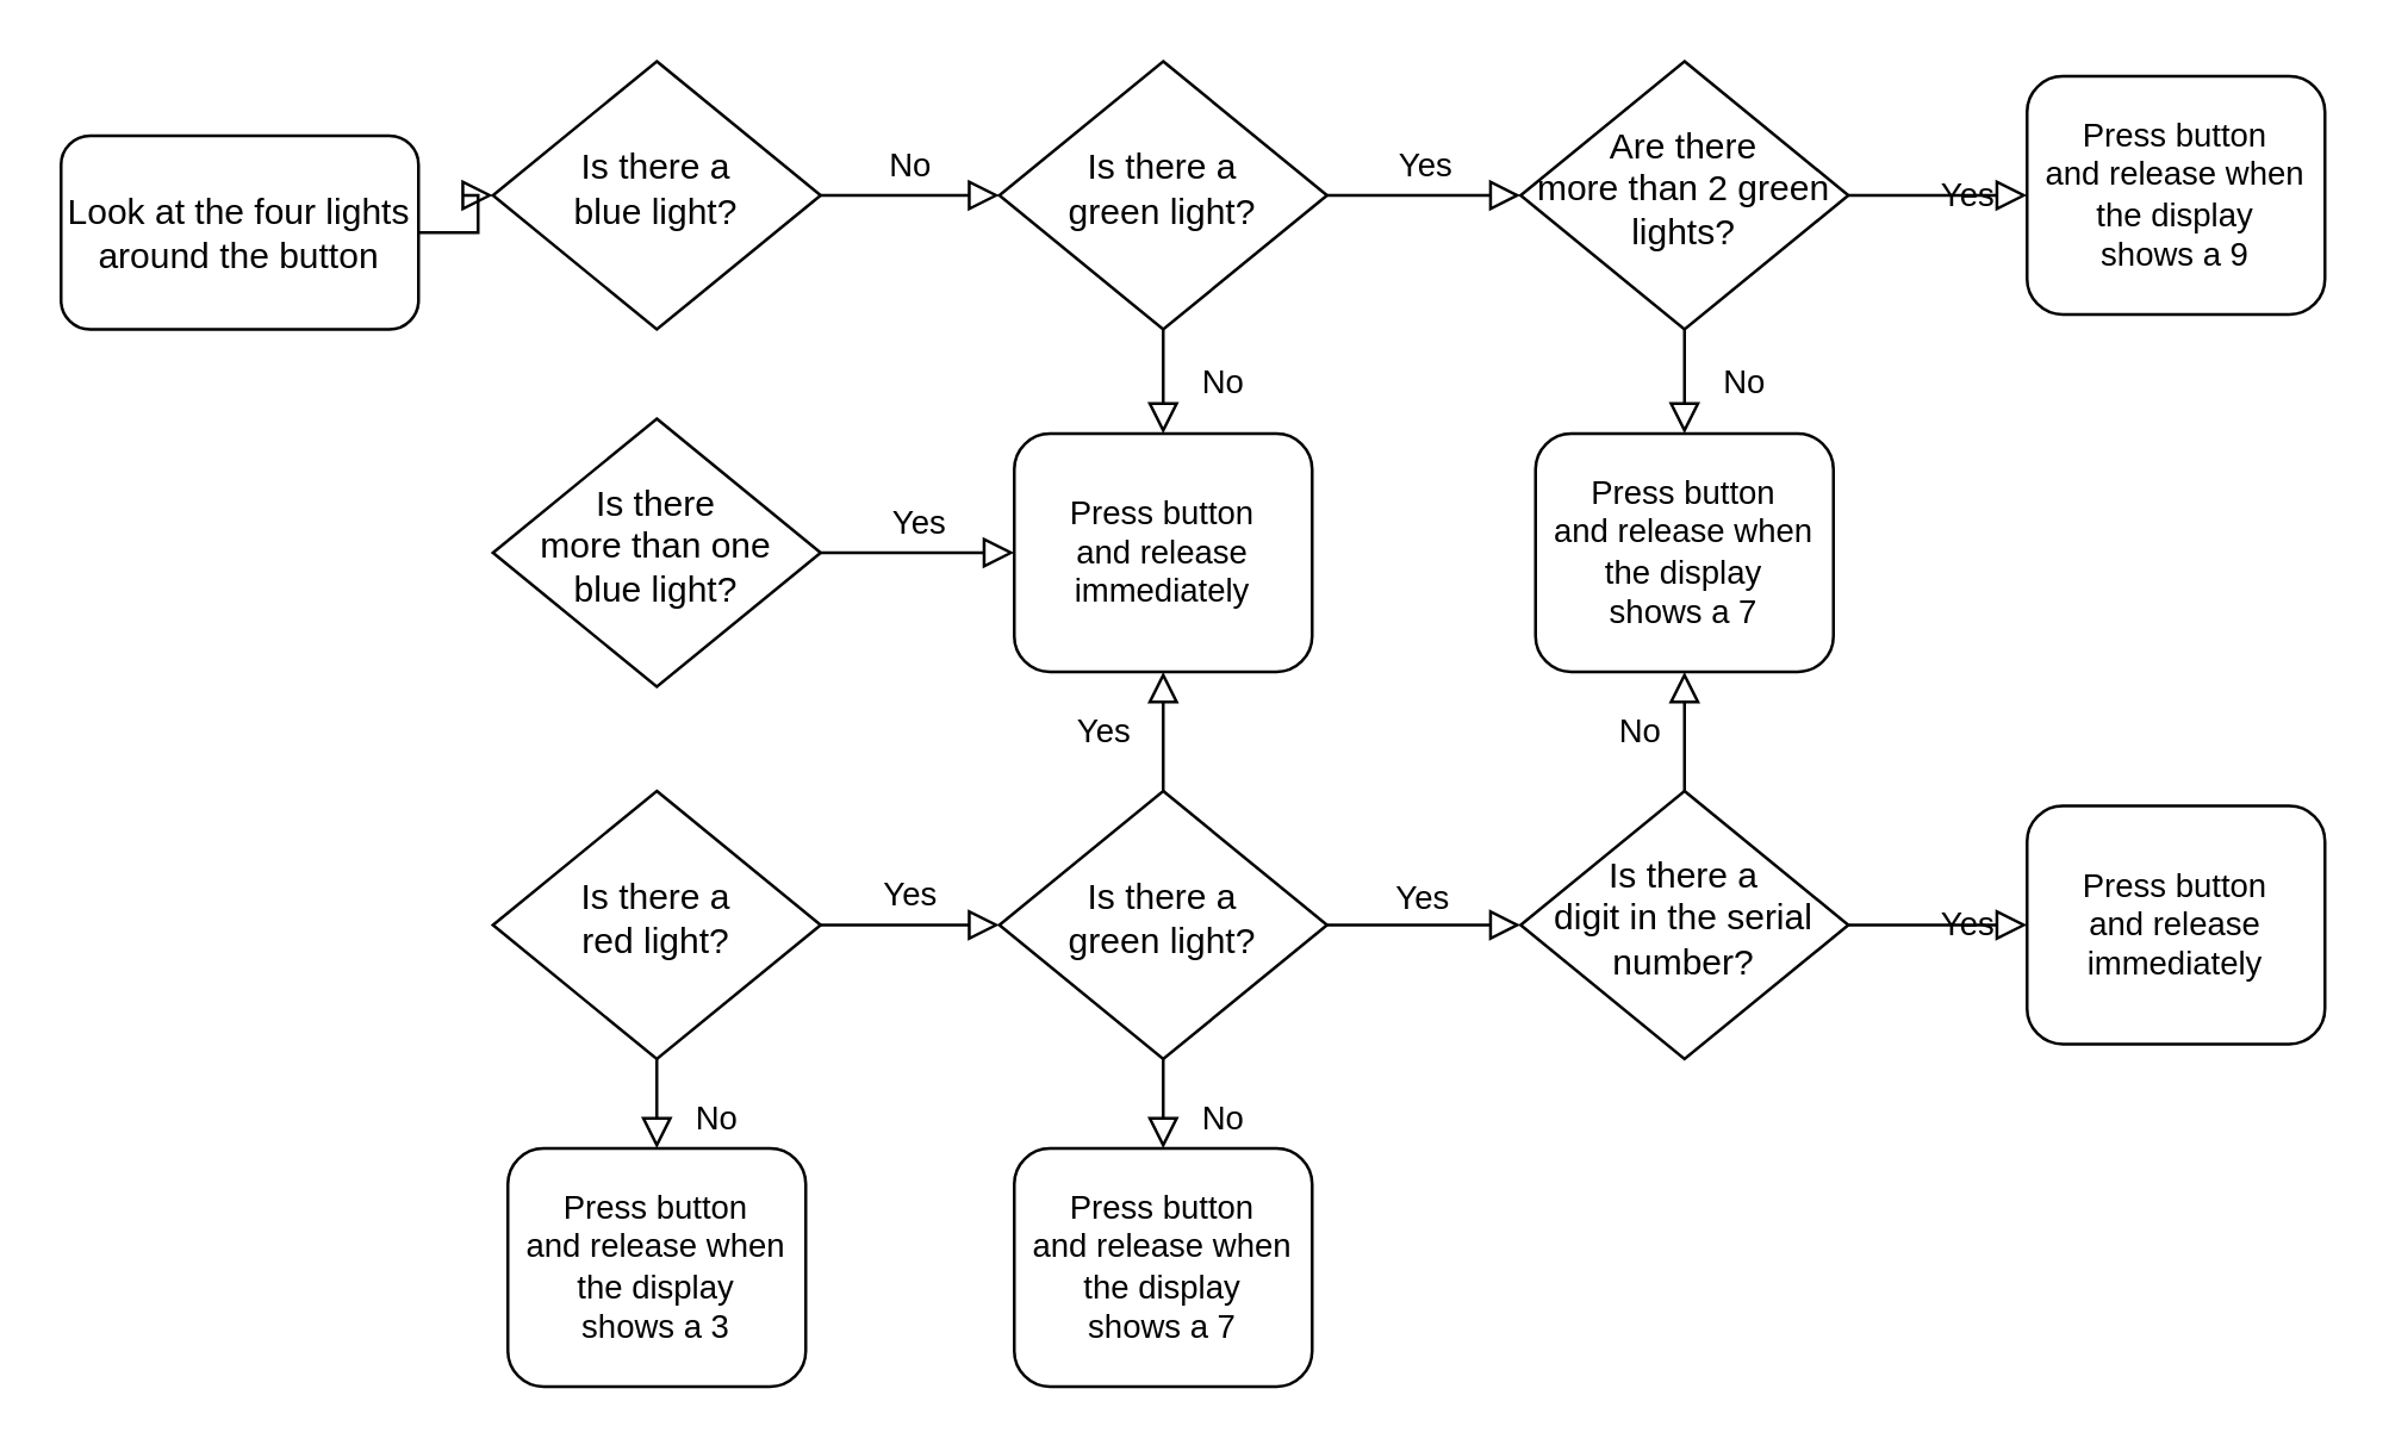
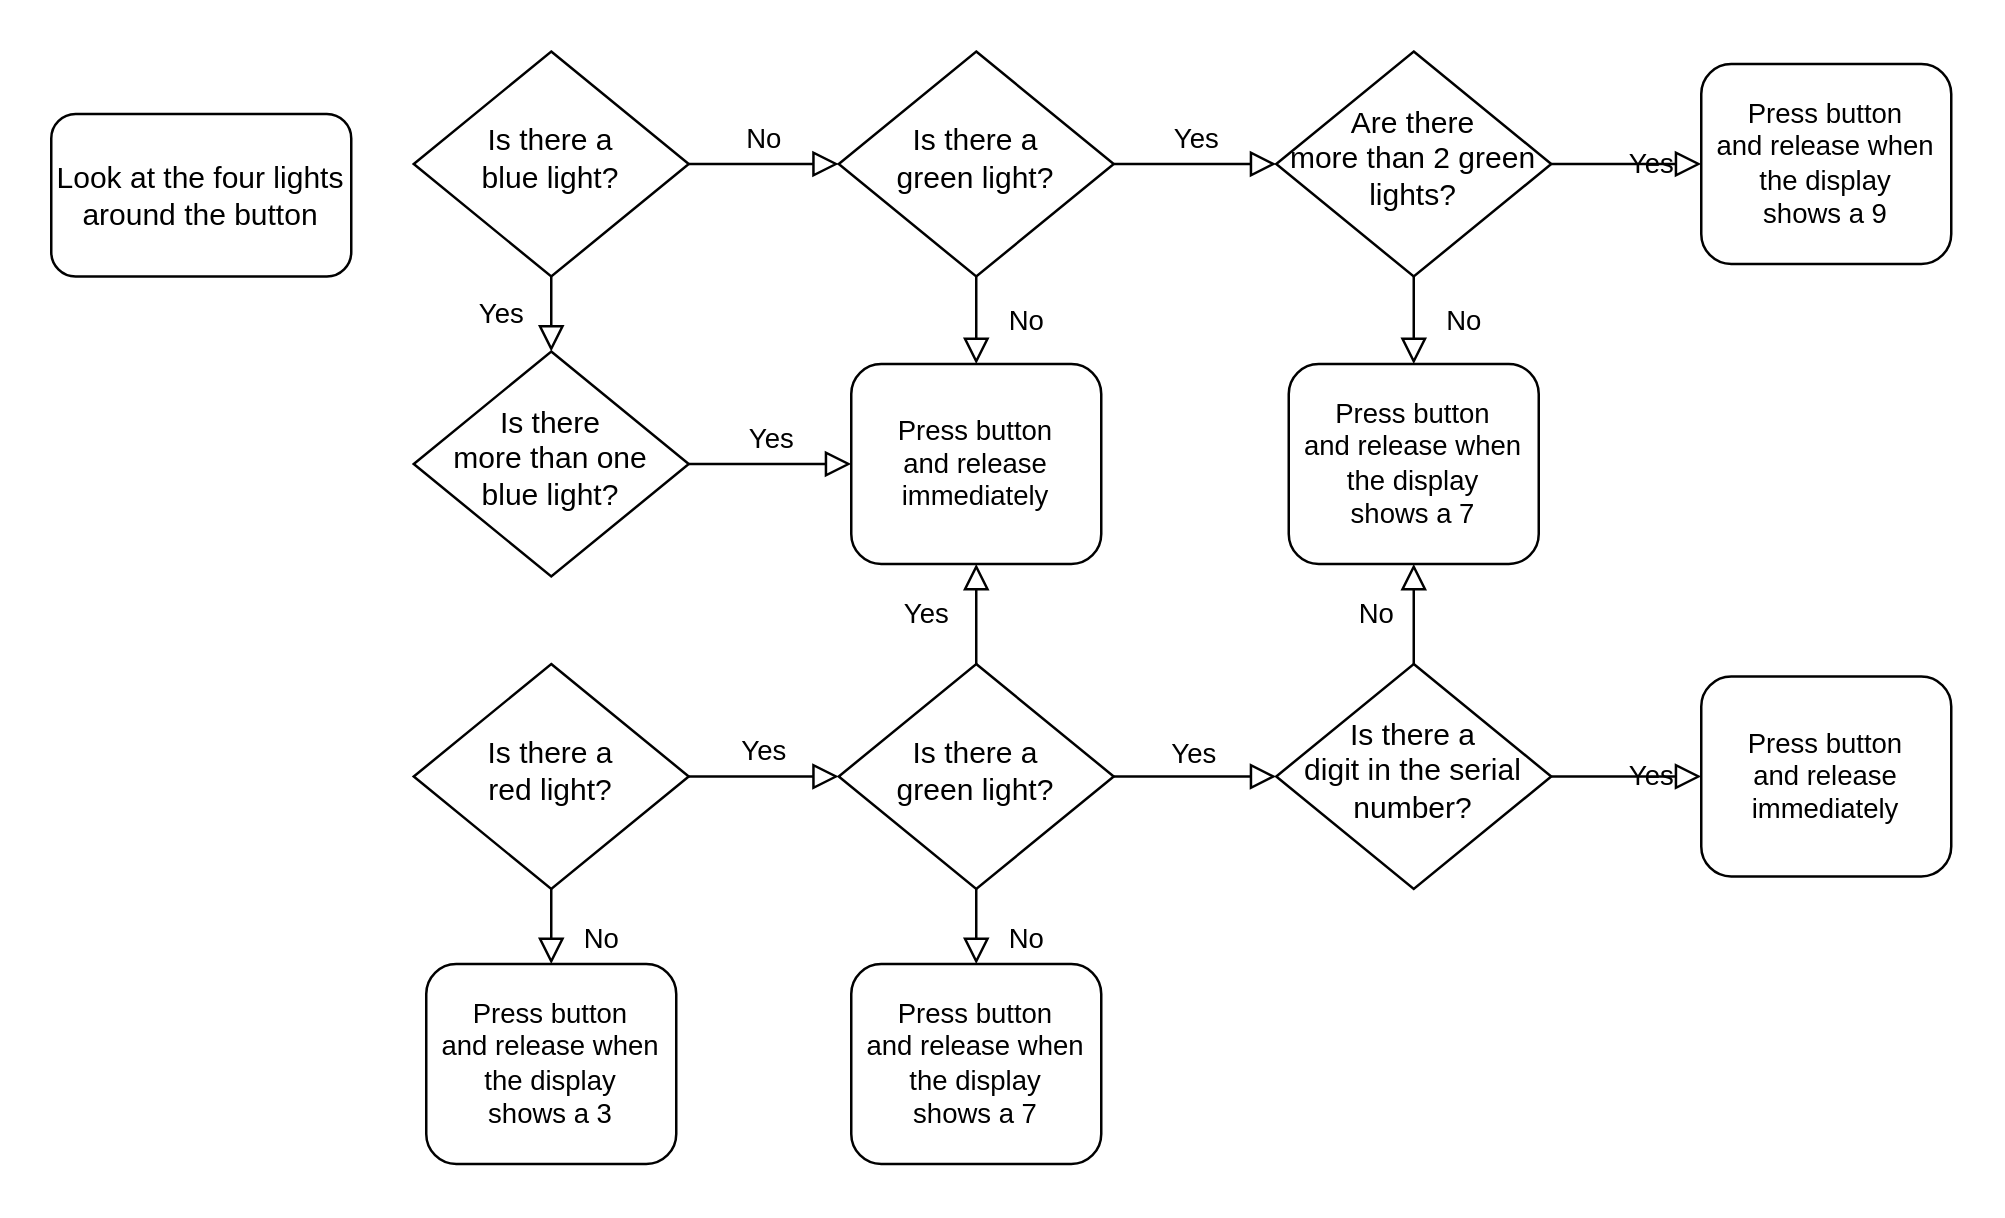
  <mxCell id="0" />
  <mxCell id="1" parent="0" />
- <mxCell id="2" value="" style="rounded=0;html=1;jettySize=auto;orthogonalLoop=1;fontSize=11;endArrow=block;endFill=0;endSize=8;strokeWidth=1;shadow=0;labelBackgroundColor=none;edgeStyle=orthogonalEdgeStyle;" parent="1" source="3" target="6" edge="1"><mxGeometry relative="1" as="geometry" /></mxCell>
  <mxCell id="3" value="Look at the four lights around the button" style="rounded=1;whiteSpace=wrap;html=1;fontSize=12;glass=0;strokeWidth=1;shadow=0;" parent="1" vertex="1"><mxGeometry x="20" y="45" width="120" height="65" as="geometry" /></mxCell>
+ <mxCell id="4" value="Yes" style="rounded=0;html=1;jettySize=auto;orthogonalLoop=1;fontSize=11;endArrow=block;endFill=0;endSize=8;strokeWidth=1;shadow=0;labelBackgroundColor=none;edgeStyle=orthogonalEdgeStyle;" parent="1" source="6" target="8" edge="1"><mxGeometry y="20" relative="1" as="geometry"><mxPoint as="offset" /></mxGeometry></mxCell>
  <mxCell id="5" value="No" style="edgeStyle=orthogonalEdgeStyle;rounded=0;html=1;jettySize=auto;orthogonalLoop=1;fontSize=11;endArrow=block;endFill=0;endSize=8;strokeWidth=1;shadow=0;labelBackgroundColor=none;entryX=0;entryY=0.5;entryDx=0;entryDy=0;" parent="1" source="6" target="11" edge="1"><mxGeometry y="10" relative="1" as="geometry"><mxPoint as="offset" /><mxPoint x="340" y="65" as="targetPoint" /></mxGeometry></mxCell>
  <mxCell id="6" value="Is there a&lt;br&gt;blue light?" style="rhombus;whiteSpace=wrap;html=1;shadow=0;fontFamily=Helvetica;fontSize=12;align=center;strokeWidth=1;spacing=6;spacingTop=-4;" parent="1" vertex="1"><mxGeometry x="165" y="20" width="110" height="90" as="geometry" /></mxCell>
  <mxCell id="7" value="Yes" style="edgeStyle=orthogonalEdgeStyle;rounded=0;html=1;jettySize=auto;orthogonalLoop=1;fontSize=11;endArrow=block;endFill=0;endSize=8;strokeWidth=1;shadow=0;labelBackgroundColor=none;entryX=0;entryY=0.5;entryDx=0;entryDy=0;" parent="1" source="8" target="13" edge="1"><mxGeometry y="10" relative="1" as="geometry"><mxPoint as="offset" /><mxPoint x="340" y="185" as="targetPoint" /></mxGeometry></mxCell>
  <mxCell id="8" value="Is there&lt;br&gt;more than one&lt;br&gt;blue light?" style="rhombus;whiteSpace=wrap;html=1;shadow=0;fontFamily=Helvetica;fontSize=12;align=center;strokeWidth=1;spacing=6;spacingTop=-4;" parent="1" vertex="1"><mxGeometry x="165" y="140" width="110" height="90" as="geometry" /></mxCell>
  <mxCell id="9" value="Is there a&lt;br&gt;red light?" style="rhombus;whiteSpace=wrap;html=1;shadow=0;fontFamily=Helvetica;fontSize=12;align=center;strokeWidth=1;spacing=6;spacingTop=-4;" vertex="1" parent="1"><mxGeometry x="165" y="265" width="110" height="90" as="geometry" /></mxCell>
  <mxCell id="10" value="Yes" style="edgeStyle=orthogonalEdgeStyle;rounded=0;orthogonalLoop=1;jettySize=auto;html=1;exitX=1;exitY=0.5;exitDx=0;exitDy=0;shadow=0;labelBackgroundColor=none;fontFamily=Helvetica;fontSize=11;fontColor=default;endArrow=block;endFill=0;endSize=8;strokeColor=default;strokeWidth=1;entryX=0;entryY=0.5;entryDx=0;entryDy=0;" edge="1" parent="1" source="11" target="22"><mxGeometry y="10" relative="1" as="geometry"><mxPoint x="520" y="65" as="targetPoint" /><mxPoint as="offset" /></mxGeometry></mxCell>
  <mxCell id="11" value="Is there a&lt;br&gt;green light?" style="rhombus;whiteSpace=wrap;html=1;shadow=0;fontFamily=Helvetica;fontSize=12;align=center;strokeWidth=1;spacing=6;spacingTop=-4;" vertex="1" parent="1"><mxGeometry x="335" y="20" width="110" height="90" as="geometry" /></mxCell>
  <mxCell id="12" value="No" style="edgeStyle=orthogonalEdgeStyle;rounded=0;html=1;jettySize=auto;orthogonalLoop=1;fontSize=11;endArrow=block;endFill=0;endSize=8;strokeWidth=1;shadow=0;labelBackgroundColor=none;exitX=0.5;exitY=1;exitDx=0;exitDy=0;entryX=0.5;entryY=0;entryDx=0;entryDy=0;" edge="1" parent="1" source="11" target="13"><mxGeometry y="20" relative="1" as="geometry"><mxPoint as="offset" /><mxPoint x="280" y="195" as="sourcePoint" /><mxPoint x="390" y="145" as="targetPoint" /></mxGeometry></mxCell>
  <mxCell id="13" value="Press button &lt;br&gt;and release immediately" style="rounded=1;whiteSpace=wrap;html=1;fontFamily=Helvetica;fontSize=11;fontColor=default;" vertex="1" parent="1"><mxGeometry x="340" y="145" width="100" height="80" as="geometry" /></mxCell>
  <mxCell id="14" value="Yes" style="edgeStyle=orthogonalEdgeStyle;rounded=0;html=1;jettySize=auto;orthogonalLoop=1;fontSize=11;endArrow=block;endFill=0;endSize=8;strokeWidth=1;shadow=0;labelBackgroundColor=none;exitX=1;exitY=0.5;exitDx=0;exitDy=0;entryX=0;entryY=0.5;entryDx=0;entryDy=0;" edge="1" parent="1" source="9" target="15"><mxGeometry y="10" relative="1" as="geometry"><mxPoint as="offset" /><mxPoint x="280" y="195" as="sourcePoint" /><mxPoint x="340" y="315" as="targetPoint" /></mxGeometry></mxCell>
  <mxCell id="15" value="Is there a&lt;br&gt;green light?" style="rhombus;whiteSpace=wrap;html=1;shadow=0;fontFamily=Helvetica;fontSize=12;align=center;strokeWidth=1;spacing=6;spacingTop=-4;" vertex="1" parent="1"><mxGeometry x="335" y="265" width="110" height="90" as="geometry" /></mxCell>
  <mxCell id="16" value="Yes" style="edgeStyle=orthogonalEdgeStyle;rounded=0;html=1;jettySize=auto;orthogonalLoop=1;fontSize=11;endArrow=block;endFill=0;endSize=8;strokeWidth=1;shadow=0;labelBackgroundColor=none;exitX=0.5;exitY=0;exitDx=0;exitDy=0;entryX=0.5;entryY=1;entryDx=0;entryDy=0;" edge="1" parent="1" source="15" target="13"><mxGeometry y="20" relative="1" as="geometry"><mxPoint as="offset" /><mxPoint x="280" y="325" as="sourcePoint" /><mxPoint x="350" y="325" as="targetPoint" /></mxGeometry></mxCell>
  <mxCell id="17" value="No" style="rounded=0;html=1;jettySize=auto;orthogonalLoop=1;fontSize=11;endArrow=block;endFill=0;endSize=8;strokeWidth=1;shadow=0;labelBackgroundColor=none;edgeStyle=orthogonalEdgeStyle;exitX=0.5;exitY=1;exitDx=0;exitDy=0;entryX=0.5;entryY=0;entryDx=0;entryDy=0;" edge="1" parent="1" source="9" target="18"><mxGeometry x="0.333" y="20" relative="1" as="geometry"><mxPoint as="offset" /><mxPoint x="230" y="235" as="sourcePoint" /><mxPoint x="220" y="405" as="targetPoint" /><Array as="points" /></mxGeometry></mxCell>
  <mxCell id="18" value="Press button &lt;br&gt;and release when the display &lt;br&gt;shows a 3" style="rounded=1;whiteSpace=wrap;html=1;fontFamily=Helvetica;fontSize=11;fontColor=default;" vertex="1" parent="1"><mxGeometry x="170" y="385" width="100" height="80" as="geometry" /></mxCell>
  <mxCell id="19" value="Press button &lt;br&gt;and release when the display &lt;br&gt;shows a 7" style="rounded=1;whiteSpace=wrap;html=1;fontFamily=Helvetica;fontSize=11;fontColor=default;" vertex="1" parent="1"><mxGeometry x="340" y="385" width="100" height="80" as="geometry" /></mxCell>
  <mxCell id="20" value="No" style="rounded=0;html=1;jettySize=auto;orthogonalLoop=1;fontSize=11;endArrow=block;endFill=0;endSize=8;strokeWidth=1;shadow=0;labelBackgroundColor=none;edgeStyle=orthogonalEdgeStyle;exitX=0.5;exitY=1;exitDx=0;exitDy=0;entryX=0.5;entryY=0;entryDx=0;entryDy=0;" edge="1" parent="1" source="15" target="19"><mxGeometry x="0.333" y="20" relative="1" as="geometry"><mxPoint as="offset" /><mxPoint x="230" y="365" as="sourcePoint" /><mxPoint x="230" y="395" as="targetPoint" /><Array as="points" /></mxGeometry></mxCell>
  <mxCell id="21" value="Yes" style="edgeStyle=orthogonalEdgeStyle;rounded=0;orthogonalLoop=1;jettySize=auto;html=1;exitX=1;exitY=0.5;exitDx=0;exitDy=0;shadow=0;labelBackgroundColor=none;fontFamily=Helvetica;fontSize=11;fontColor=default;endArrow=block;endFill=0;endSize=8;strokeColor=default;strokeWidth=1;" edge="1" parent="1" source="15"><mxGeometry y="10" relative="1" as="geometry"><mxPoint x="510" y="310" as="targetPoint" /><mxPoint x="460" y="85" as="sourcePoint" /><mxPoint as="offset" /></mxGeometry></mxCell>
  <mxCell id="22" value="Are there &lt;br&gt;more than 2 green lights?" style="rhombus;whiteSpace=wrap;html=1;shadow=0;fontFamily=Helvetica;fontSize=12;align=center;strokeWidth=1;spacing=6;spacingTop=-4;" vertex="1" parent="1"><mxGeometry x="510" y="20" width="110" height="90" as="geometry" /></mxCell>
  <mxCell id="23" value="Is there a &lt;br&gt;digit in the serial number?" style="rhombus;whiteSpace=wrap;html=1;shadow=0;fontFamily=Helvetica;fontSize=12;align=center;strokeWidth=1;spacing=6;spacingTop=-4;" vertex="1" parent="1"><mxGeometry x="510" y="265" width="110" height="90" as="geometry" /></mxCell>
  <mxCell id="24" value="No" style="edgeStyle=orthogonalEdgeStyle;rounded=0;orthogonalLoop=1;jettySize=auto;html=1;exitX=0.5;exitY=0;exitDx=0;exitDy=0;shadow=0;labelBackgroundColor=none;fontFamily=Helvetica;fontSize=11;fontColor=default;endArrow=block;endFill=0;endSize=8;strokeColor=default;strokeWidth=1;entryX=0.5;entryY=1;entryDx=0;entryDy=0;" edge="1" parent="1" source="23" target="26"><mxGeometry y="15" relative="1" as="geometry"><mxPoint x="565" y="215" as="targetPoint" /><mxPoint x="455" y="320" as="sourcePoint" /><mxPoint as="offset" /></mxGeometry></mxCell>
  <mxCell id="25" value="No" style="edgeStyle=orthogonalEdgeStyle;rounded=0;html=1;jettySize=auto;orthogonalLoop=1;fontSize=11;endArrow=block;endFill=0;endSize=8;strokeWidth=1;shadow=0;labelBackgroundColor=none;exitX=0.5;exitY=1;exitDx=0;exitDy=0;" edge="1" parent="1" source="22"><mxGeometry y="20" relative="1" as="geometry"><mxPoint as="offset" /><mxPoint x="400" y="120" as="sourcePoint" /><mxPoint x="565" y="145" as="targetPoint" /></mxGeometry></mxCell>
  <mxCell id="26" value="Press button &lt;br&gt;and release when the display &lt;br&gt;shows&amp;nbsp;a 7" style="rounded=1;whiteSpace=wrap;html=1;fontFamily=Helvetica;fontSize=11;fontColor=default;" vertex="1" parent="1"><mxGeometry x="515" y="145" width="100" height="80" as="geometry" /></mxCell>
  <mxCell id="27" value="Yes" style="edgeStyle=orthogonalEdgeStyle;rounded=0;orthogonalLoop=1;jettySize=auto;html=1;exitX=1;exitY=0.5;exitDx=0;exitDy=0;shadow=0;labelBackgroundColor=none;fontFamily=Helvetica;fontSize=11;fontColor=default;endArrow=block;endFill=0;endSize=8;strokeColor=default;strokeWidth=1;" edge="1" parent="1" source="23"><mxGeometry y="10" relative="1" as="geometry"><mxPoint x="680" y="310" as="targetPoint" /><mxPoint x="455" y="320" as="sourcePoint" /><mxPoint as="offset" /></mxGeometry></mxCell>
  <mxCell id="28" value="Yes" style="edgeStyle=orthogonalEdgeStyle;rounded=0;orthogonalLoop=1;jettySize=auto;html=1;exitX=1;exitY=0.5;exitDx=0;exitDy=0;shadow=0;labelBackgroundColor=none;fontFamily=Helvetica;fontSize=11;fontColor=default;endArrow=block;endFill=0;endSize=8;strokeColor=default;strokeWidth=1;" edge="1" parent="1" source="22"><mxGeometry y="10" relative="1" as="geometry"><mxPoint x="680" y="65" as="targetPoint" /><mxPoint x="630" y="320" as="sourcePoint" /><mxPoint as="offset" /></mxGeometry></mxCell>
  <mxCell id="29" value="Press button &lt;br&gt;and release immediately" style="rounded=1;whiteSpace=wrap;html=1;fontFamily=Helvetica;fontSize=11;fontColor=default;" vertex="1" parent="1"><mxGeometry x="680" y="270" width="100" height="80" as="geometry" /></mxCell>
  <mxCell id="30" value="Press button &lt;br&gt;and release when the display &lt;br&gt;shows&amp;nbsp;a 9" style="rounded=1;whiteSpace=wrap;html=1;fontFamily=Helvetica;fontSize=11;fontColor=default;" vertex="1" parent="1"><mxGeometry x="680" y="25" width="100" height="80" as="geometry" /></mxCell>
